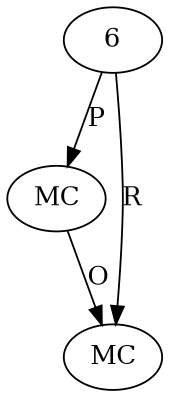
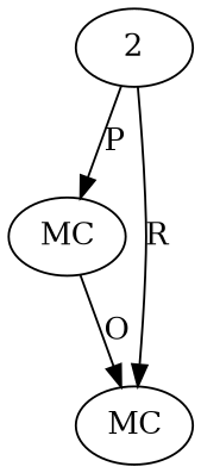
  digraph {
    fontname="DejaVu Serif"
    node [t=File fontname="DejaVu Serif"]
    edge [fontname="DejaVu Serif"]
    n1 [l=181 label=MC s="mkdirs()" t=IO]
    n2 [l=182 label=MC s="isDirectory()"]
-   2 [n=parentDir label=6]
+   2 [n=parentDir]
    n1 -> n2 [label=O]
    2 -> n1 [label=P]
    2 -> n2 [label=R]
  }
